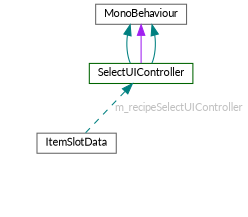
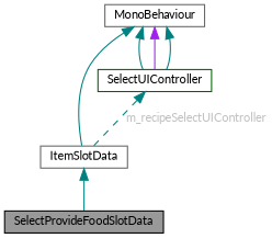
  digraph {
    fontname=Lato
    node [color=gray40 fillcolor=white fontname=Lato fontsize=10 shape=box style=filled]
    edge [color=teal dir=back fontname=Lato fontsize=10 labelfontname=Helvetica labelfontsize=10 style=solid]
+   n1 [color=black fillcolor=grey60 fontcolor=black height=0.2 label=SelectProvideFoodSlotData width=0.4]
    n2 [height=0.2 label=ItemSlotData width=0.4]
    n3 [height=0.2 label=MonoBehaviour width=0.4]
    n4 [color=darkgreen height=0.2 label=SelectUIController width=0.4]
+   n2 -> n1
+   n3 -> n2
    n3 -> n4
    n3 -> n4 [color=purple]
    n3 -> n4
    n4 -> n2 [fontcolor=grey label=" m_recipeSelectUIController" style=dashed]
  }
